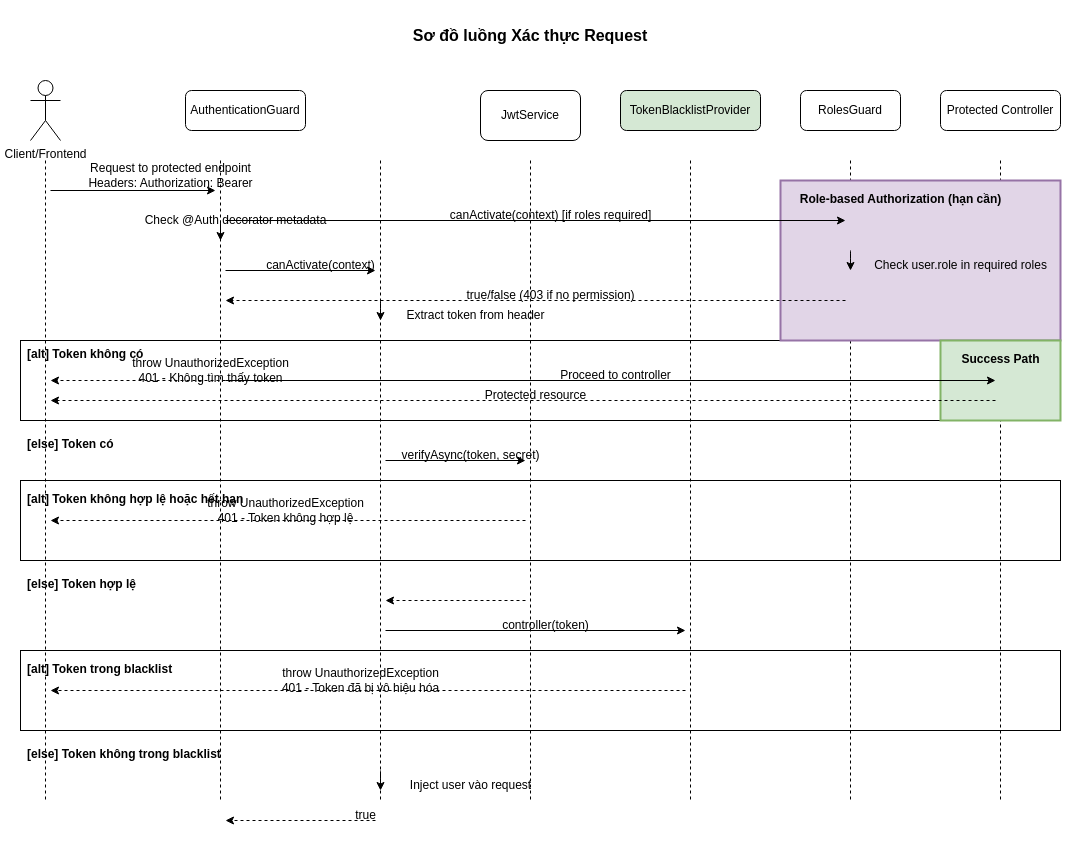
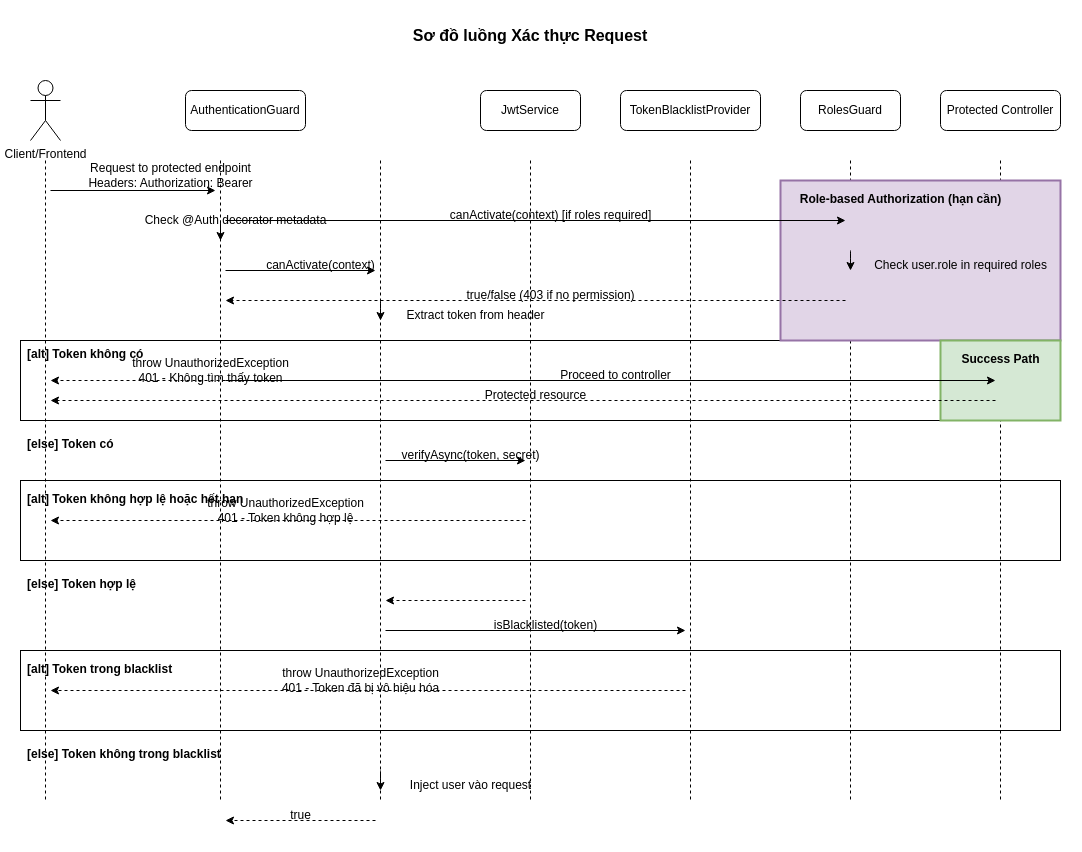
  <mxCell id="0" />
  <mxCell id="1" parent="0" />
  <mxCell id="2" value="Sơ đồ luồng Xác thực Request" style="text;html=1;strokeColor=none;fillColor=none;align=center;verticalAlign=middle;whiteSpace=wrap;rounded=0;fontSize=16;fontStyle=1;" parent="1" vertex="1"><mxGeometry x="380" y="20" width="300" height="30" as="geometry" /></mxCell>
  <mxCell id="3" value="Client/Frontend" style="shape=umlActor;verticalLabelPosition=bottom;verticalAlign=top;html=1;outlineConnect=0;" parent="1" vertex="1"><mxGeometry x="30" y="80" width="30" height="60" as="geometry" /></mxCell>
  <mxCell id="4" value="AuthenticationGuard" style="rounded=1;whiteSpace=wrap;html=1;" parent="1" vertex="1"><mxGeometry x="185" y="90" width="120" height="40" as="geometry" /></mxCell>
- <mxCell id="5" value="JwtService" style="rounded=1;whiteSpace=wrap;html=1;" parent="1" vertex="1"><mxGeometry x="480" y="90" width="100" height="50" as="geometry" /></mxCell>
- <mxCell id="6" value="TokenBlacklistProvider" style="rounded=1;whiteSpace=wrap;html=1;fillColor=#d5e8d4;" parent="1" vertex="1"><mxGeometry x="620" y="90" width="140" height="40" as="geometry" /></mxCell>
+ <mxCell id="5" value="JwtService" style="rounded=1;whiteSpace=wrap;html=1;" parent="1" vertex="1"><mxGeometry x="480" y="90" width="100" height="40" as="geometry" /></mxCell>
+ <mxCell id="6" value="TokenBlacklistProvider" style="rounded=1;whiteSpace=wrap;html=1;" parent="1" vertex="1"><mxGeometry x="620" y="90" width="140" height="40" as="geometry" /></mxCell>
  <mxCell id="7" value="RolesGuard" style="rounded=1;whiteSpace=wrap;html=1;" parent="1" vertex="1"><mxGeometry x="800" y="90" width="100" height="40" as="geometry" /></mxCell>
  <mxCell id="8" value="Protected Controller" style="rounded=1;whiteSpace=wrap;html=1;" parent="1" vertex="1"><mxGeometry x="940" y="90" width="120" height="40" as="geometry" /></mxCell>
  <mxCell id="9" value="" style="endArrow=none;dashed=1;html=1;rounded=0;" parent="1" edge="1"><mxGeometry width="50" height="50" relative="1" as="geometry"><mxPoint x="45" y="160" as="sourcePoint" /><mxPoint x="45" y="800" as="targetPoint" /></mxGeometry></mxCell>
  <mxCell id="10" value="" style="endArrow=none;dashed=1;html=1;rounded=0;" parent="1" edge="1"><mxGeometry width="50" height="50" relative="1" as="geometry"><mxPoint x="220" y="160" as="sourcePoint" /><mxPoint x="220" y="800" as="targetPoint" /></mxGeometry></mxCell>
  <mxCell id="11" value="" style="endArrow=none;dashed=1;html=1;rounded=0;" parent="1" edge="1"><mxGeometry width="50" height="50" relative="1" as="geometry"><mxPoint x="380" y="160" as="sourcePoint" /><mxPoint x="380" y="800" as="targetPoint" /></mxGeometry></mxCell>
  <mxCell id="12" value="" style="endArrow=none;dashed=1;html=1;rounded=0;" parent="1" edge="1"><mxGeometry width="50" height="50" relative="1" as="geometry"><mxPoint x="530" y="160" as="sourcePoint" /><mxPoint x="530" y="800" as="targetPoint" /></mxGeometry></mxCell>
  <mxCell id="13" value="" style="endArrow=none;dashed=1;html=1;rounded=0;" parent="1" edge="1"><mxGeometry width="50" height="50" relative="1" as="geometry"><mxPoint x="690" y="160" as="sourcePoint" /><mxPoint x="690" y="800" as="targetPoint" /></mxGeometry></mxCell>
  <mxCell id="14" value="" style="endArrow=none;dashed=1;html=1;rounded=0;" parent="1" edge="1"><mxGeometry width="50" height="50" relative="1" as="geometry"><mxPoint x="850" y="160" as="sourcePoint" /><mxPoint x="850" y="800" as="targetPoint" /></mxGeometry></mxCell>
  <mxCell id="15" value="" style="endArrow=none;dashed=1;html=1;rounded=0;" parent="1" edge="1"><mxGeometry width="50" height="50" relative="1" as="geometry"><mxPoint x="1000" y="160" as="sourcePoint" /><mxPoint x="1000" y="800" as="targetPoint" /></mxGeometry></mxCell>
  <mxCell id="16" value="" style="endArrow=classic;html=1;rounded=0;" parent="1" edge="1"><mxGeometry width="50" height="50" relative="1" as="geometry"><mxPoint x="50" y="190" as="sourcePoint" /><mxPoint x="215" y="190" as="targetPoint" /></mxGeometry></mxCell>
  <mxCell id="17" value="Request to protected endpoint&#10;Headers: Authorization: Bearer &lt;token&gt;" style="text;html=1;align=center;verticalAlign=middle;resizable=0;points=[];autosize=1;strokeColor=none;fillColor=none;" parent="1" vertex="1"><mxGeometry x="60" y="155" width="220" height="40" as="geometry" /></mxCell>
  <mxCell id="18" value="" style="endArrow=classic;html=1;rounded=0;curved=1;" parent="1" edge="1"><mxGeometry width="50" height="50" relative="1" as="geometry"><mxPoint x="220" y="220" as="sourcePoint" /><mxPoint x="220" y="240" as="targetPoint" /></mxGeometry></mxCell>
  <mxCell id="19" value="Check @Auth decorator metadata" style="text;html=1;align=center;verticalAlign=middle;resizable=0;points=[];autosize=1;strokeColor=none;fillColor=none;" parent="1" vertex="1"><mxGeometry x="145" y="205" width="180" height="30" as="geometry" /></mxCell>
  <mxCell id="20" value="" style="endArrow=classic;html=1;rounded=0;" parent="1" edge="1"><mxGeometry width="50" height="50" relative="1" as="geometry"><mxPoint x="225" y="270" as="sourcePoint" /><mxPoint x="375" y="270" as="targetPoint" /></mxGeometry></mxCell>
  <mxCell id="21" value="canActivate(context)" style="text;html=1;align=center;verticalAlign=middle;resizable=0;points=[];autosize=1;strokeColor=none;fillColor=none;" parent="1" vertex="1"><mxGeometry x="260" y="250" width="120" height="30" as="geometry" /></mxCell>
  <mxCell id="22" value="" style="endArrow=classic;html=1;rounded=0;curved=1;" parent="1" edge="1"><mxGeometry width="50" height="50" relative="1" as="geometry"><mxPoint x="380" y="300" as="sourcePoint" /><mxPoint x="380" y="320" as="targetPoint" /></mxGeometry></mxCell>
  <mxCell id="23" value="Extract token from header" style="text;html=1;align=center;verticalAlign=middle;resizable=0;points=[];autosize=1;strokeColor=none;fillColor=none;" parent="1" vertex="1"><mxGeometry x="400" y="300" width="150" height="30" as="geometry" /></mxCell>
  <mxCell id="24" value="" style="rounded=0;whiteSpace=wrap;html=1;fillColor=none;strokeColor=#000000;strokeWidth=1;" parent="1" vertex="1"><mxGeometry x="20" y="340" width="1040" height="80" as="geometry" /></mxCell>
  <mxCell id="25" value="[alt] Token không có" style="text;html=1;align=left;verticalAlign=top;resizable=0;points=[];autosize=1;strokeColor=none;fillColor=none;fontStyle=1;" parent="1" vertex="1"><mxGeometry x="25" y="340" width="130" height="30" as="geometry" /></mxCell>
  <mxCell id="26" value="" style="endArrow=classic;html=1;rounded=0;dashed=1;" parent="1" edge="1"><mxGeometry width="50" height="50" relative="1" as="geometry"><mxPoint x="375" y="380" as="sourcePoint" /><mxPoint x="50" y="380" as="targetPoint" /></mxGeometry></mxCell>
  <mxCell id="27" value="throw UnauthorizedException&#10;401 - Không tìm thấy token" style="text;html=1;align=center;verticalAlign=middle;resizable=0;points=[];autosize=1;strokeColor=none;fillColor=none;" parent="1" vertex="1"><mxGeometry x="120" y="350" width="180" height="40" as="geometry" /></mxCell>
  <mxCell id="28" value="[else] Token có" style="text;html=1;align=left;verticalAlign=top;resizable=0;points=[];autosize=1;strokeColor=none;fillColor=none;fontStyle=1;" parent="1" vertex="1"><mxGeometry x="25" y="430" width="90" height="30" as="geometry" /></mxCell>
  <mxCell id="29" value="" style="endArrow=classic;html=1;rounded=0;" parent="1" edge="1"><mxGeometry width="50" height="50" relative="1" as="geometry"><mxPoint x="385" y="460" as="sourcePoint" /><mxPoint x="525" y="460" as="targetPoint" /></mxGeometry></mxCell>
  <mxCell id="30" value="verifyAsync(token, secret)" style="text;html=1;align=center;verticalAlign=middle;resizable=0;points=[];autosize=1;strokeColor=none;fillColor=none;" parent="1" vertex="1"><mxGeometry x="400" y="440" width="140" height="30" as="geometry" /></mxCell>
  <mxCell id="31" value="" style="rounded=0;whiteSpace=wrap;html=1;fillColor=none;strokeColor=#000000;strokeWidth=1;" parent="1" vertex="1"><mxGeometry x="20" y="480" width="1040" height="80" as="geometry" /></mxCell>
  <mxCell id="32" value="[alt] Token không hợp lệ hoặc hết hạn" style="text;html=1;align=left;verticalAlign=top;resizable=0;points=[];autosize=1;strokeColor=none;fillColor=none;fontStyle=1;" parent="1" vertex="1"><mxGeometry x="25" y="485" width="210" height="30" as="geometry" /></mxCell>
  <mxCell id="33" value="" style="endArrow=classic;html=1;rounded=0;dashed=1;" parent="1" edge="1"><mxGeometry width="50" height="50" relative="1" as="geometry"><mxPoint x="525" y="520" as="sourcePoint" /><mxPoint x="50" y="520" as="targetPoint" /></mxGeometry></mxCell>
  <mxCell id="34" value="throw UnauthorizedException&#10;401 - Token không hợp lệ" style="text;html=1;align=center;verticalAlign=middle;resizable=0;points=[];autosize=1;strokeColor=none;fillColor=none;" parent="1" vertex="1"><mxGeometry x="200" y="490" width="170" height="40" as="geometry" /></mxCell>
  <mxCell id="35" value="[else] Token hợp lệ" style="text;html=1;align=left;verticalAlign=top;resizable=0;points=[];autosize=1;strokeColor=none;fillColor=none;fontStyle=1;" parent="1" vertex="1"><mxGeometry x="25" y="570" width="110" height="30" as="geometry" /></mxCell>
  <mxCell id="36" value="" style="endArrow=classic;html=1;rounded=0;dashed=1;" parent="1" edge="1"><mxGeometry width="50" height="50" relative="1" as="geometry"><mxPoint x="525" y="600" as="sourcePoint" /><mxPoint x="385" y="600" as="targetPoint" /></mxGeometry></mxCell>
  <mxCell id="37" value="" style="endArrow=classic;html=1;rounded=0;" parent="1" edge="1"><mxGeometry width="50" height="50" relative="1" as="geometry"><mxPoint x="385" y="630" as="sourcePoint" /><mxPoint x="685" y="630" as="targetPoint" /></mxGeometry></mxCell>
- <mxCell id="38" value="controller(token)" style="text;html=1;align=center;verticalAlign=middle;resizable=0;points=[];autosize=1;strokeColor=none;fillColor=none;" parent="1" vertex="1"><mxGeometry x="490" y="610" width="110" height="30" as="geometry" /></mxCell>
+ <mxCell id="38" value="isBlacklisted(token)" style="text;html=1;align=center;verticalAlign=middle;resizable=0;points=[];autosize=1;strokeColor=none;fillColor=none;" parent="1" vertex="1"><mxGeometry x="490" y="610" width="110" height="30" as="geometry" /></mxCell>
  <mxCell id="39" value="" style="rounded=0;whiteSpace=wrap;html=1;fillColor=none;strokeColor=#000000;strokeWidth=1;" parent="1" vertex="1"><mxGeometry x="20" y="650" width="1040" height="80" as="geometry" /></mxCell>
  <mxCell id="40" value="[alt] Token trong blacklist" style="text;html=1;align=left;verticalAlign=top;resizable=0;points=[];autosize=1;strokeColor=none;fillColor=none;fontStyle=1;" parent="1" vertex="1"><mxGeometry x="25" y="655" width="150" height="30" as="geometry" /></mxCell>
  <mxCell id="41" value="" style="endArrow=classic;html=1;rounded=0;dashed=1;" parent="1" edge="1"><mxGeometry width="50" height="50" relative="1" as="geometry"><mxPoint x="685" y="690" as="sourcePoint" /><mxPoint x="50" y="690" as="targetPoint" /></mxGeometry></mxCell>
  <mxCell id="42" value="throw UnauthorizedException&#10;401 - Token đã bị vô hiệu hóa" style="text;html=1;align=center;verticalAlign=middle;resizable=0;points=[];autosize=1;strokeColor=none;fillColor=none;" parent="1" vertex="1"><mxGeometry x="260" y="660" width="200" height="40" as="geometry" /></mxCell>
  <mxCell id="43" value="[else] Token không trong blacklist" style="text;html=1;align=left;verticalAlign=top;resizable=0;points=[];autosize=1;strokeColor=none;fillColor=none;fontStyle=1;" parent="1" vertex="1"><mxGeometry x="25" y="740" width="190" height="30" as="geometry" /></mxCell>
  <mxCell id="44" value="" style="endArrow=classic;html=1;rounded=0;curved=1;" parent="1" edge="1"><mxGeometry width="50" height="50" relative="1" as="geometry"><mxPoint x="380" y="770" as="sourcePoint" /><mxPoint x="380" y="790" as="targetPoint" /></mxGeometry></mxCell>
  <mxCell id="45" value="Inject user vào request" style="text;html=1;align=center;verticalAlign=middle;resizable=0;points=[];autosize=1;strokeColor=none;fillColor=none;" parent="1" vertex="1"><mxGeometry x="400" y="770" width="140" height="30" as="geometry" /></mxCell>
  <mxCell id="46" value="" style="endArrow=classic;html=1;rounded=0;dashed=1;" parent="1" edge="1"><mxGeometry width="50" height="50" relative="1" as="geometry"><mxPoint x="375" y="820" as="sourcePoint" /><mxPoint x="225" y="820" as="targetPoint" /></mxGeometry></mxCell>
- <mxCell id="47" value="true" style="text;html=1;align=center;verticalAlign=middle;resizable=0;points=[];autosize=1;strokeColor=none;fillColor=none;" parent="1" vertex="1"><mxGeometry x="350" y="800" width="30" height="30" as="geometry" /></mxCell>
+ <mxCell id="47" value="true" style="text;html=1;align=center;verticalAlign=middle;resizable=0;points=[];autosize=1;strokeColor=none;fillColor=none;" parent="1" vertex="1"><mxGeometry x="285" y="800" width="30" height="30" as="geometry" /></mxCell>
  <mxCell id="48" value="" style="rounded=0;whiteSpace=wrap;html=1;fillColor=#e1d5e7;strokeColor=#9673a6;strokeWidth=2;" parent="1" vertex="1"><mxGeometry x="780" y="180" width="280" height="160" as="geometry" /></mxCell>
  <mxCell id="49" value="Role-based Authorization (hạn cần)" style="text;html=1;align=center;verticalAlign=top;resizable=0;points=[];autosize=1;strokeColor=none;fillColor=none;fontStyle=1;" parent="1" vertex="1"><mxGeometry x="790" y="185" width="220" height="30" as="geometry" /></mxCell>
  <mxCell id="50" value="" style="endArrow=classic;html=1;rounded=0;" parent="1" edge="1"><mxGeometry width="50" height="50" relative="1" as="geometry"><mxPoint x="225" y="220" as="sourcePoint" /><mxPoint x="845" y="220" as="targetPoint" /></mxGeometry></mxCell>
  <mxCell id="51" value="canActivate(context) [if roles required]" style="text;html=1;align=center;verticalAlign=middle;resizable=0;points=[];autosize=1;strokeColor=none;fillColor=none;" parent="1" vertex="1"><mxGeometry x="440" y="200" width="220" height="30" as="geometry" /></mxCell>
  <mxCell id="52" value="" style="endArrow=classic;html=1;rounded=0;curved=1;" parent="1" edge="1"><mxGeometry width="50" height="50" relative="1" as="geometry"><mxPoint x="850" y="250" as="sourcePoint" /><mxPoint x="850" y="270" as="targetPoint" /></mxGeometry></mxCell>
  <mxCell id="53" value="Check user.role in required roles" style="text;html=1;align=center;verticalAlign=middle;resizable=0;points=[];autosize=1;strokeColor=none;fillColor=none;" parent="1" vertex="1"><mxGeometry x="870" y="250" width="180" height="30" as="geometry" /></mxCell>
  <mxCell id="54" value="" style="endArrow=classic;html=1;rounded=0;dashed=1;" parent="1" edge="1"><mxGeometry width="50" height="50" relative="1" as="geometry"><mxPoint x="845" y="300" as="sourcePoint" /><mxPoint x="225" y="300" as="targetPoint" /></mxGeometry></mxCell>
  <mxCell id="55" value="true/false (403 if no permission)" style="text;html=1;align=center;verticalAlign=middle;resizable=0;points=[];autosize=1;strokeColor=none;fillColor=none;" parent="1" vertex="1"><mxGeometry x="450" y="280" width="200" height="30" as="geometry" /></mxCell>
  <mxCell id="56" value="" style="rounded=0;whiteSpace=wrap;html=1;fillColor=#d5e8d4;strokeColor=#82b366;strokeWidth=2;" parent="1" vertex="1"><mxGeometry x="940" y="340" width="120" height="80" as="geometry" /></mxCell>
  <mxCell id="57" value="Success Path" style="text;html=1;align=center;verticalAlign=top;resizable=0;points=[];autosize=1;strokeColor=none;fillColor=none;fontStyle=1;" parent="1" vertex="1"><mxGeometry x="955" y="345" width="90" height="30" as="geometry" /></mxCell>
  <mxCell id="58" value="" style="endArrow=classic;html=1;rounded=0;" parent="1" edge="1"><mxGeometry width="50" height="50" relative="1" as="geometry"><mxPoint x="225" y="380" as="sourcePoint" /><mxPoint x="995" y="380" as="targetPoint" /></mxGeometry></mxCell>
  <mxCell id="59" value="Proceed to controller" style="text;html=1;align=center;verticalAlign=middle;resizable=0;points=[];autosize=1;strokeColor=none;fillColor=none;" parent="1" vertex="1"><mxGeometry x="550" y="360" width="130" height="30" as="geometry" /></mxCell>
  <mxCell id="60" value="" style="endArrow=classic;html=1;rounded=0;dashed=1;" parent="1" edge="1"><mxGeometry width="50" height="50" relative="1" as="geometry"><mxPoint x="995" y="400" as="sourcePoint" /><mxPoint x="50" y="400" as="targetPoint" /></mxGeometry></mxCell>
  <mxCell id="61" value="Protected resource" style="text;html=1;align=center;verticalAlign=middle;resizable=0;points=[];autosize=1;strokeColor=none;fillColor=none;" parent="1" vertex="1"><mxGeometry x="480" y="380" width="110" height="30" as="geometry" /></mxCell>
